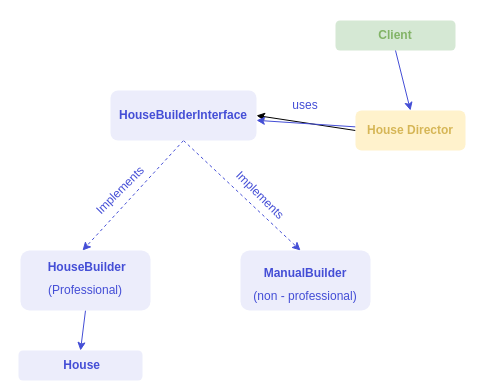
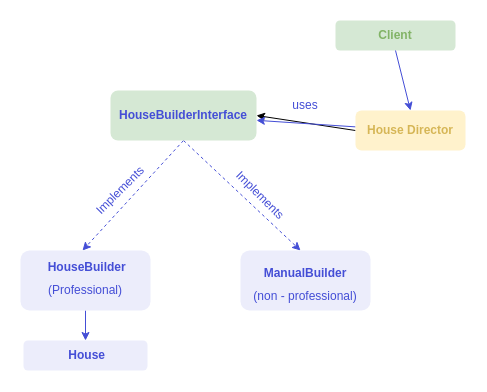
  <mxCell id="0" />
  <mxCell id="1" parent="0" />
  <mxCell id="2" style="edgeStyle=none;html=1;exitX=0.5;exitY=1;exitDx=0;exitDy=0;verticalAlign=middle;strokeColor=#444ED6;dashed=1;" parent="1" source="4" edge="1"><mxGeometry relative="1" as="geometry"><mxPoint x="330" y="230" as="sourcePoint" /><mxPoint x="82" y="250" as="targetPoint" /></mxGeometry></mxCell>
  <mxCell id="3" style="edgeStyle=none;html=1;exitX=0.5;exitY=1;exitDx=0;exitDy=0;dashed=1;strokeColor=#444ED6;" parent="1" source="4" edge="1"><mxGeometry relative="1" as="geometry"><mxPoint x="300" y="250" as="targetPoint" /></mxGeometry></mxCell>
- <mxCell id="4" value="&lt;h4&gt;&lt;font color=&quot;#444ed6&quot;&gt;HouseBuilderInterface&lt;/font&gt;&lt;/h4&gt;" style="rounded=1;whiteSpace=wrap;html=1;horizontal=1;fillColor=#ECEDFB;strokeColor=none;" parent="1" vertex="1"><mxGeometry x="110" y="90" width="146" height="50" as="geometry" /></mxCell>
+ <mxCell id="4" value="&lt;h4&gt;&lt;font color=&quot;#444ed6&quot;&gt;HouseBuilderInterface&lt;/font&gt;&lt;/h4&gt;" style="rounded=1;whiteSpace=wrap;html=1;horizontal=1;fillColor=#d5e8d4;strokeColor=none;" parent="1" vertex="1"><mxGeometry x="110" y="90" width="146" height="50" as="geometry" /></mxCell>
  <mxCell id="5" style="edgeStyle=none;html=1;exitX=0.5;exitY=1;exitDx=0;exitDy=0;entryX=0.5;entryY=0;entryDx=0;entryDy=0;strokeColor=#444ED6;" parent="1" source="6" target="12" edge="1"><mxGeometry relative="1" as="geometry" /></mxCell>
  <mxCell id="6" value="&lt;p style=&quot;line-height: 0%;&quot;&gt;&lt;/p&gt;&lt;h4 style=&quot;line-height: 0%;&quot;&gt;&amp;nbsp;&lt;font color=&quot;#444ed6&quot;&gt;HouseBuilder&lt;/font&gt;&lt;/h4&gt;&lt;font color=&quot;#444ed6&quot;&gt;(Professional)&lt;/font&gt;&lt;p&gt;&lt;/p&gt;" style="rounded=1;whiteSpace=wrap;html=1;fillColor=#ECEDFB;strokeColor=none;align=center;verticalAlign=middle;" parent="1" vertex="1"><mxGeometry x="20" y="250" width="130" height="60" as="geometry" /></mxCell>
  <mxCell id="7" value="&lt;h4 style=&quot;line-height: 0%;&quot;&gt;&lt;font color=&quot;#444ed6&quot;&gt;ManualBuilder&lt;/font&gt;&lt;/h4&gt;&lt;font color=&quot;#444ed6&quot;&gt;(non - professional)&lt;/font&gt;" style="rounded=1;whiteSpace=wrap;html=1;fillColor=#ECEDFB;strokeColor=none;verticalAlign=middle;" parent="1" vertex="1"><mxGeometry x="240" y="250" width="130" height="60" as="geometry" /></mxCell>
  <mxCell id="8" style="edgeStyle=none;html=1;exitX=0;exitY=0.5;exitDx=0;exitDy=0;entryX=1;entryY=0.5;entryDx=0;entryDy=0;" parent="1" source="10" target="4" edge="1"><mxGeometry relative="1" as="geometry" /></mxCell>
  <mxCell id="9" value="" style="edgeStyle=none;html=1;strokeColor=#444ED6;" parent="1" source="10" target="4" edge="1"><mxGeometry relative="1" as="geometry" /></mxCell>
  <mxCell id="10" value="&lt;h4&gt;&lt;font color=&quot;#d6b656&quot;&gt;House Director&lt;/font&gt;&lt;/h4&gt;" style="rounded=1;whiteSpace=wrap;html=1;fillColor=#fff2cc;strokeColor=none;" parent="1" vertex="1"><mxGeometry x="355" y="110" width="110" height="40" as="geometry" /></mxCell>
  <mxCell id="11" value="&lt;h4&gt;&lt;font color=&quot;#82b366&quot;&gt;Client&lt;/font&gt;&lt;/h4&gt;" style="rounded=1;whiteSpace=wrap;html=1;fillColor=#d5e8d4;strokeColor=none;" parent="1" vertex="1"><mxGeometry x="335" y="20" width="120" height="30" as="geometry" /></mxCell>
- <mxCell id="12" value="&lt;h4&gt;&lt;font color=&quot;#444ed6&quot;&gt;&amp;nbsp;House&lt;/font&gt;&lt;/h4&gt;" style="rounded=1;whiteSpace=wrap;html=1;fillColor=#ECEDFB;strokeColor=none;" parent="1" vertex="1"><mxGeometry x="18" y="350" width="124" height="30" as="geometry" /></mxCell>
+ <mxCell id="12" value="&lt;h4&gt;&lt;font color=&quot;#444ed6&quot;&gt;&amp;nbsp;House&lt;/font&gt;&lt;/h4&gt;" style="rounded=1;whiteSpace=wrap;html=1;fillColor=#ECEDFB;strokeColor=none;" parent="1" vertex="1"><mxGeometry x="23" y="340" width="124" height="30" as="geometry" /></mxCell>
  <mxCell id="13" value="&lt;font color=&quot;#444ed6&quot;&gt;uses&lt;/font&gt;" style="text;html=1;strokeColor=none;fillColor=none;align=center;verticalAlign=middle;whiteSpace=wrap;rounded=0;" parent="1" vertex="1"><mxGeometry x="270" y="90" width="70" height="30" as="geometry" /></mxCell>
  <mxCell id="14" value="&lt;font color=&quot;#444ed6&quot;&gt;Implements&lt;/font&gt;" style="text;html=1;strokeColor=none;fillColor=none;align=center;verticalAlign=middle;whiteSpace=wrap;rounded=0;rotation=-45;" parent="1" vertex="1"><mxGeometry x="80" y="175" width="80" height="30" as="geometry" /></mxCell>
  <mxCell id="15" value="&lt;font color=&quot;#444ed6&quot;&gt;Implements&lt;/font&gt;" style="text;html=1;strokeColor=none;fillColor=none;align=center;verticalAlign=middle;whiteSpace=wrap;rounded=0;rotation=45;" parent="1" vertex="1"><mxGeometry x="220" y="185" width="80" height="20" as="geometry" /></mxCell>
  <mxCell id="16" value="" style="endArrow=classic;html=1;strokeColor=#444ED6;entryX=0.5;entryY=0;entryDx=0;entryDy=0;exitX=0.5;exitY=1;exitDx=0;exitDy=0;" edge="1" parent="1" source="11" target="10"><mxGeometry width="50" height="50" relative="1" as="geometry"><mxPoint x="430" y="30" as="sourcePoint" /><mxPoint x="470" y="-10" as="targetPoint" /></mxGeometry></mxCell>
